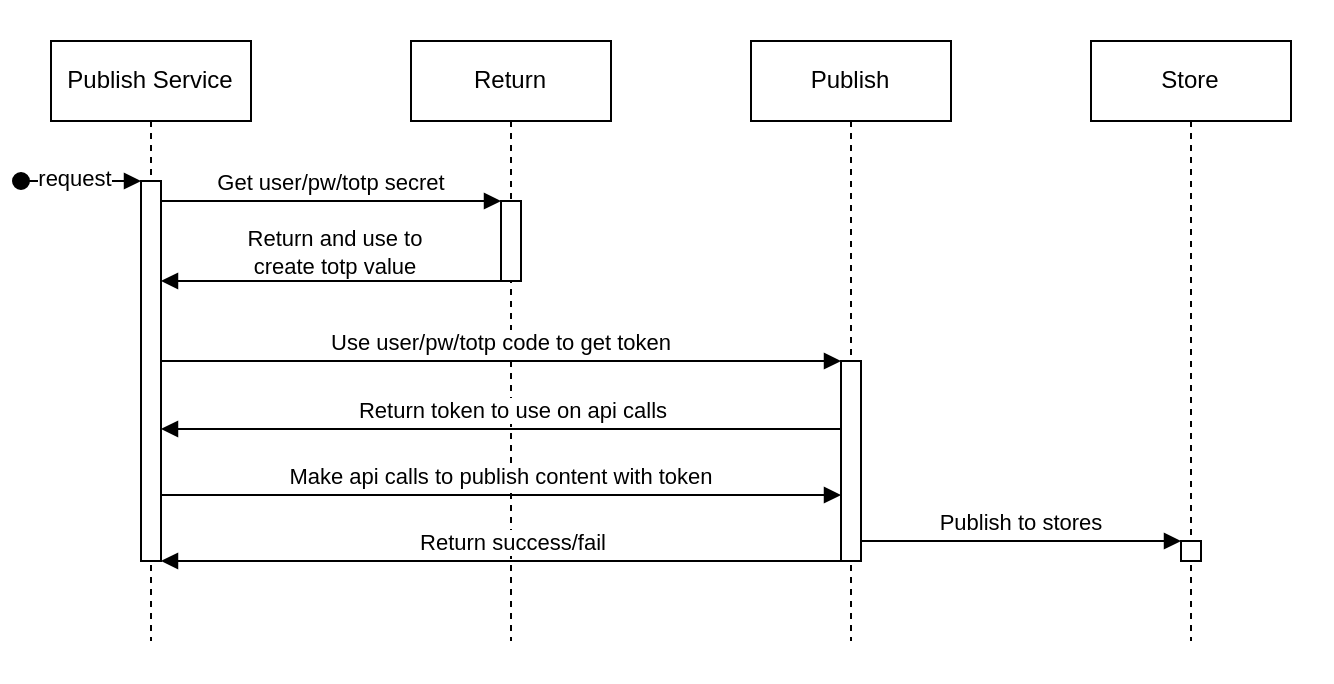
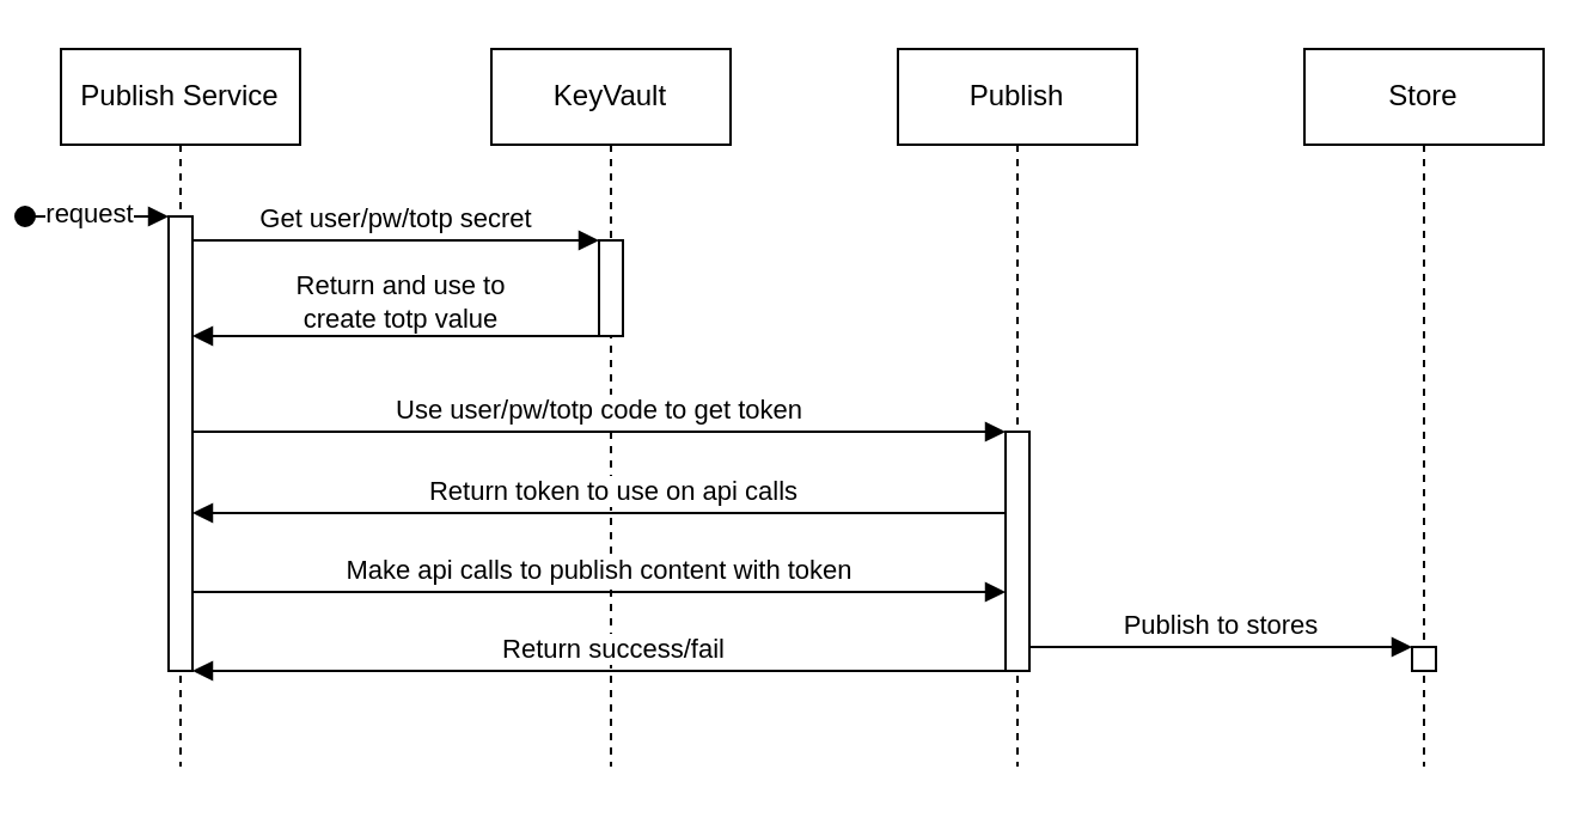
  <mxCell id="0" />
  <mxCell id="1" parent="0" />
  <mxCell id="2" value="Publish Service" style="shape=umlLifeline;perimeter=lifelinePerimeter;whiteSpace=wrap;html=1;container=0;dropTarget=0;collapsible=0;recursiveResize=0;outlineConnect=0;portConstraint=eastwest;newEdgeStyle={&quot;edgeStyle&quot;:&quot;elbowEdgeStyle&quot;,&quot;elbow&quot;:&quot;vertical&quot;,&quot;curved&quot;:0,&quot;rounded&quot;:0};" parent="1" vertex="1"><mxGeometry x="20" y="20" width="100" height="300" as="geometry" /></mxCell>
  <mxCell id="3" value="" style="html=1;points=[];perimeter=orthogonalPerimeter;outlineConnect=0;targetShapes=umlLifeline;portConstraint=eastwest;newEdgeStyle={&quot;edgeStyle&quot;:&quot;elbowEdgeStyle&quot;,&quot;elbow&quot;:&quot;vertical&quot;,&quot;curved&quot;:0,&quot;rounded&quot;:0};" parent="2" vertex="1"><mxGeometry x="45" y="70" width="10" height="190" as="geometry" /></mxCell>
  <mxCell id="4" value="" style="html=1;verticalAlign=bottom;startArrow=oval;endArrow=block;startSize=8;edgeStyle=elbowEdgeStyle;elbow=vertical;curved=0;rounded=0;" parent="2" target="3" edge="1"><mxGeometry relative="1" as="geometry"><mxPoint x="-15" y="70" as="sourcePoint" /></mxGeometry></mxCell>
  <mxCell id="5" value="request" style="edgeLabel;html=1;align=center;verticalAlign=middle;resizable=0;points=[];" vertex="1" connectable="0" parent="4"><mxGeometry x="-0.117" y="2" relative="1" as="geometry"><mxPoint as="offset" /></mxGeometry></mxCell>
- <mxCell id="6" value="Return" style="shape=umlLifeline;perimeter=lifelinePerimeter;whiteSpace=wrap;html=1;container=0;dropTarget=0;collapsible=0;recursiveResize=0;outlineConnect=0;portConstraint=eastwest;newEdgeStyle={&quot;edgeStyle&quot;:&quot;elbowEdgeStyle&quot;,&quot;elbow&quot;:&quot;vertical&quot;,&quot;curved&quot;:0,&quot;rounded&quot;:0};" parent="1" vertex="1"><mxGeometry x="200" y="20" width="100" height="300" as="geometry" /></mxCell>
+ <mxCell id="6" value="KeyVault" style="shape=umlLifeline;perimeter=lifelinePerimeter;whiteSpace=wrap;html=1;container=0;dropTarget=0;collapsible=0;recursiveResize=0;outlineConnect=0;portConstraint=eastwest;newEdgeStyle={&quot;edgeStyle&quot;:&quot;elbowEdgeStyle&quot;,&quot;elbow&quot;:&quot;vertical&quot;,&quot;curved&quot;:0,&quot;rounded&quot;:0};" parent="1" vertex="1"><mxGeometry x="200" y="20" width="100" height="300" as="geometry" /></mxCell>
  <mxCell id="7" value="" style="html=1;points=[];perimeter=orthogonalPerimeter;outlineConnect=0;targetShapes=umlLifeline;portConstraint=eastwest;newEdgeStyle={&quot;edgeStyle&quot;:&quot;elbowEdgeStyle&quot;,&quot;elbow&quot;:&quot;vertical&quot;,&quot;curved&quot;:0,&quot;rounded&quot;:0};" parent="6" vertex="1"><mxGeometry x="45" y="80" width="10" height="40" as="geometry" /></mxCell>
  <mxCell id="8" value="Get user/pw/totp secret" style="html=1;verticalAlign=bottom;endArrow=block;edgeStyle=elbowEdgeStyle;elbow=vertical;curved=0;rounded=0;" parent="1" source="3" target="7" edge="1"><mxGeometry relative="1" as="geometry"><mxPoint x="175" y="110" as="sourcePoint" /><Array as="points"><mxPoint x="160" y="100" /></Array></mxGeometry></mxCell>
  <mxCell id="9" value="" style="html=1;verticalAlign=bottom;endArrow=block;edgeStyle=elbowEdgeStyle;elbow=vertical;curved=0;rounded=0;" parent="1" edge="1"><mxGeometry relative="1" as="geometry"><mxPoint x="245" y="140" as="sourcePoint" /><Array as="points"><mxPoint x="170" y="140" /></Array><mxPoint x="75" y="140" as="targetPoint" /></mxGeometry></mxCell>
  <mxCell id="10" value="Return and use to&lt;br&gt;create totp value" style="edgeLabel;html=1;align=center;verticalAlign=middle;resizable=0;points=[];" vertex="1" connectable="0" parent="9"><mxGeometry x="0.429" y="-1" relative="1" as="geometry"><mxPoint x="37" y="-14" as="offset" /></mxGeometry></mxCell>
  <mxCell id="11" value="Publish" style="shape=umlLifeline;perimeter=lifelinePerimeter;whiteSpace=wrap;html=1;container=0;dropTarget=0;collapsible=0;recursiveResize=0;outlineConnect=0;portConstraint=eastwest;newEdgeStyle={&quot;edgeStyle&quot;:&quot;elbowEdgeStyle&quot;,&quot;elbow&quot;:&quot;vertical&quot;,&quot;curved&quot;:0,&quot;rounded&quot;:0};" vertex="1" parent="1"><mxGeometry x="370" y="20" width="100" height="300" as="geometry" /></mxCell>
  <mxCell id="12" value="" style="html=1;points=[];perimeter=orthogonalPerimeter;outlineConnect=0;targetShapes=umlLifeline;portConstraint=eastwest;newEdgeStyle={&quot;edgeStyle&quot;:&quot;elbowEdgeStyle&quot;,&quot;elbow&quot;:&quot;vertical&quot;,&quot;curved&quot;:0,&quot;rounded&quot;:0};" vertex="1" parent="11"><mxGeometry x="45" y="160" width="10" height="100" as="geometry" /></mxCell>
  <mxCell id="13" value="Store" style="shape=umlLifeline;perimeter=lifelinePerimeter;whiteSpace=wrap;html=1;container=0;dropTarget=0;collapsible=0;recursiveResize=0;outlineConnect=0;portConstraint=eastwest;newEdgeStyle={&quot;edgeStyle&quot;:&quot;elbowEdgeStyle&quot;,&quot;elbow&quot;:&quot;vertical&quot;,&quot;curved&quot;:0,&quot;rounded&quot;:0};" vertex="1" parent="1"><mxGeometry x="540" y="20" width="100" height="300" as="geometry" /></mxCell>
  <mxCell id="14" value="" style="html=1;points=[];perimeter=orthogonalPerimeter;outlineConnect=0;targetShapes=umlLifeline;portConstraint=eastwest;newEdgeStyle={&quot;edgeStyle&quot;:&quot;elbowEdgeStyle&quot;,&quot;elbow&quot;:&quot;vertical&quot;,&quot;curved&quot;:0,&quot;rounded&quot;:0};" vertex="1" parent="13"><mxGeometry x="45" y="250" width="10" height="10" as="geometry" /></mxCell>
  <mxCell id="15" value="Use user/pw/totp code to get token" style="html=1;verticalAlign=bottom;endArrow=block;edgeStyle=elbowEdgeStyle;elbow=vertical;curved=0;rounded=0;" edge="1" parent="1" target="12"><mxGeometry relative="1" as="geometry"><mxPoint x="75" y="180" as="sourcePoint" /><Array as="points"><mxPoint x="160" y="180" /></Array><mxPoint x="410" y="180" as="targetPoint" /></mxGeometry></mxCell>
  <mxCell id="16" value="" style="html=1;verticalAlign=bottom;endArrow=block;edgeStyle=elbowEdgeStyle;elbow=vertical;curved=0;rounded=0;" edge="1" parent="1"><mxGeometry relative="1" as="geometry"><mxPoint x="415" y="214" as="sourcePoint" /><Array as="points"><mxPoint x="170" y="214" /></Array><mxPoint x="75" y="214" as="targetPoint" /></mxGeometry></mxCell>
  <mxCell id="17" value="Return token to use on api calls" style="edgeLabel;html=1;align=center;verticalAlign=middle;resizable=0;points=[];" vertex="1" connectable="0" parent="16"><mxGeometry x="0.429" y="-1" relative="1" as="geometry"><mxPoint x="78" y="-9" as="offset" /></mxGeometry></mxCell>
  <mxCell id="18" value="Make api calls to publish content with token" style="html=1;verticalAlign=bottom;endArrow=block;edgeStyle=elbowEdgeStyle;elbow=vertical;curved=0;rounded=0;" edge="1" parent="1"><mxGeometry relative="1" as="geometry"><mxPoint x="75" y="247" as="sourcePoint" /><Array as="points"><mxPoint x="160" y="247" /></Array><mxPoint x="415" y="247" as="targetPoint" /></mxGeometry></mxCell>
  <mxCell id="19" value="Publish to stores" style="html=1;verticalAlign=bottom;endArrow=block;edgeStyle=elbowEdgeStyle;elbow=vertical;curved=0;rounded=0;" edge="1" parent="1" target="14"><mxGeometry relative="1" as="geometry"><mxPoint x="425" y="270" as="sourcePoint" /><Array as="points"><mxPoint x="510" y="270" /></Array><mxPoint x="580" y="270" as="targetPoint" /></mxGeometry></mxCell>
  <mxCell id="20" value="" style="html=1;verticalAlign=bottom;endArrow=block;edgeStyle=elbowEdgeStyle;elbow=vertical;curved=0;rounded=0;" edge="1" parent="1"><mxGeometry relative="1" as="geometry"><mxPoint x="415" y="280" as="sourcePoint" /><Array as="points"><mxPoint x="170" y="280" /></Array><mxPoint x="75" y="280" as="targetPoint" /></mxGeometry></mxCell>
  <mxCell id="21" value="Return success/fail" style="edgeLabel;html=1;align=center;verticalAlign=middle;resizable=0;points=[];" vertex="1" connectable="0" parent="20"><mxGeometry x="0.429" y="-1" relative="1" as="geometry"><mxPoint x="78" y="-9" as="offset" /></mxGeometry></mxCell>
